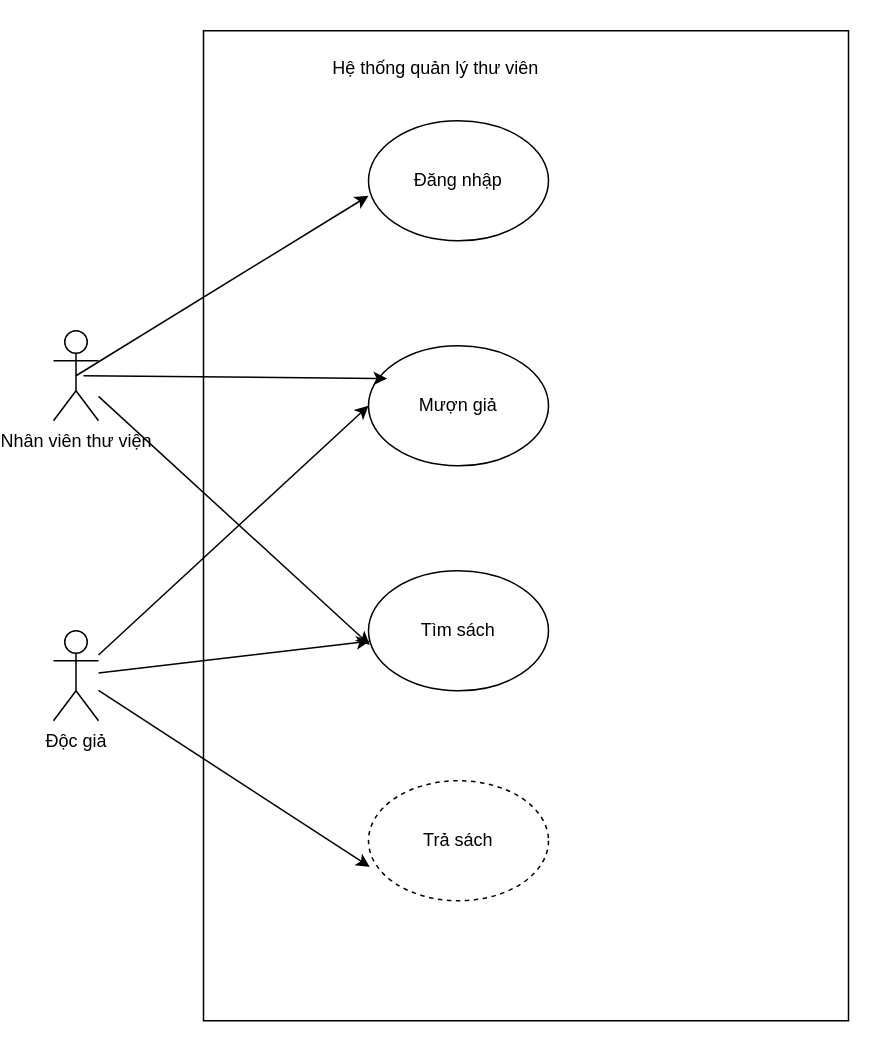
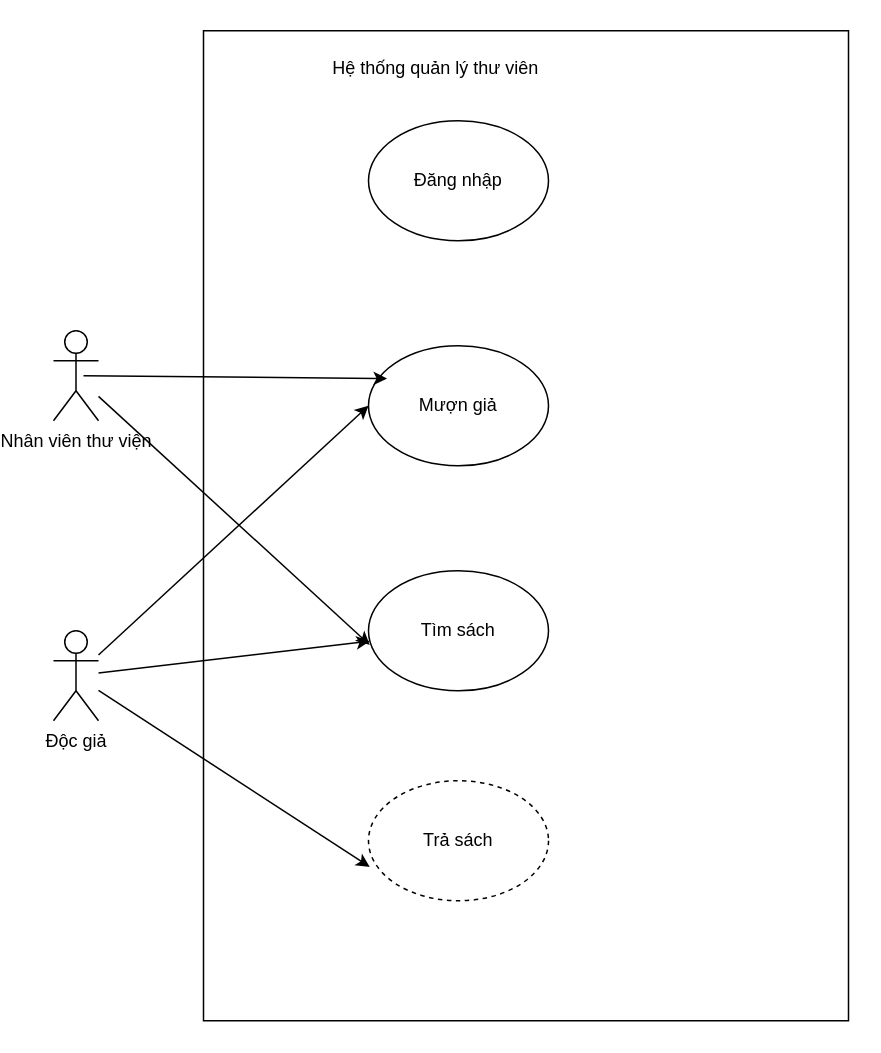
  <mxCell id="0" />
  <mxCell id="1" parent="0" />
  <mxCell id="2" value="" style="rounded=0;whiteSpace=wrap;html=1;" vertex="1" parent="1"><mxGeometry x="120" y="20" width="430" height="660" as="geometry" /></mxCell>
  <mxCell id="3" value="Nhân viên thư viện" style="shape=umlActor;verticalLabelPosition=bottom;verticalAlign=top;html=1;outlineConnect=0;" vertex="1" parent="1"><mxGeometry x="20" y="220" width="30" height="60" as="geometry" /></mxCell>
  <mxCell id="4" value="Đăng nhập" style="ellipse;whiteSpace=wrap;html=1;" vertex="1" parent="1"><mxGeometry x="230" y="80" width="120" height="80" as="geometry" /></mxCell>
  <mxCell id="5" value="Mượn giả" style="ellipse;whiteSpace=wrap;html=1;" vertex="1" parent="1"><mxGeometry x="230" y="230" width="120" height="80" as="geometry" /></mxCell>
  <mxCell id="6" value="Tìm sách" style="ellipse;whiteSpace=wrap;html=1;" vertex="1" parent="1"><mxGeometry x="230" y="380" width="120" height="80" as="geometry" /></mxCell>
  <mxCell id="7" value="Trả sách" style="ellipse;whiteSpace=wrap;html=1;dashed=1;" vertex="1" parent="1"><mxGeometry x="230" y="520" width="120" height="80" as="geometry" /></mxCell>
- <mxCell id="8" style="rounded=0;orthogonalLoop=1;jettySize=auto;html=1;exitX=0.5;exitY=0.5;exitDx=0;exitDy=0;exitPerimeter=0;entryX=0;entryY=0.625;entryDx=0;entryDy=0;entryPerimeter=0;" edge="1" parent="1" source="3" target="4"><mxGeometry relative="1" as="geometry" /></mxCell>
  <mxCell id="9" style="rounded=0;orthogonalLoop=1;jettySize=auto;html=1;entryX=0.103;entryY=0.273;entryDx=0;entryDy=0;entryPerimeter=0;" edge="1" parent="1" target="5"><mxGeometry relative="1" as="geometry"><mxPoint x="40" y="250" as="sourcePoint" /></mxGeometry></mxCell>
  <mxCell id="10" style="rounded=0;orthogonalLoop=1;jettySize=auto;html=1;entryX=0.007;entryY=0.618;entryDx=0;entryDy=0;entryPerimeter=0;" edge="1" parent="1" source="3" target="6"><mxGeometry relative="1" as="geometry" /></mxCell>
  <mxCell id="11" style="rounded=0;orthogonalLoop=1;jettySize=auto;html=1;entryX=0;entryY=0.5;entryDx=0;entryDy=0;" edge="1" parent="1" source="13" target="5"><mxGeometry relative="1" as="geometry" /></mxCell>
  <mxCell id="12" style="rounded=0;orthogonalLoop=1;jettySize=auto;html=1;" edge="1" parent="1" source="13" target="6"><mxGeometry relative="1" as="geometry" /></mxCell>
  <mxCell id="13" value="Độc giả" style="shape=umlActor;verticalLabelPosition=bottom;verticalAlign=top;html=1;" vertex="1" parent="1"><mxGeometry x="20" y="420" width="30" height="60" as="geometry" /></mxCell>
  <mxCell id="14" style="rounded=0;orthogonalLoop=1;jettySize=auto;html=1;entryX=0.007;entryY=0.718;entryDx=0;entryDy=0;entryPerimeter=0;" edge="1" parent="1" source="13" target="7"><mxGeometry relative="1" as="geometry" /></mxCell>
  <mxCell id="15" value="Hệ thống quản lý thư viên" style="text;html=1;whiteSpace=wrap;strokeColor=none;fillColor=none;align=center;verticalAlign=middle;rounded=0;" vertex="1" parent="1"><mxGeometry x="205" y="30" width="140" height="30" as="geometry" /></mxCell>
